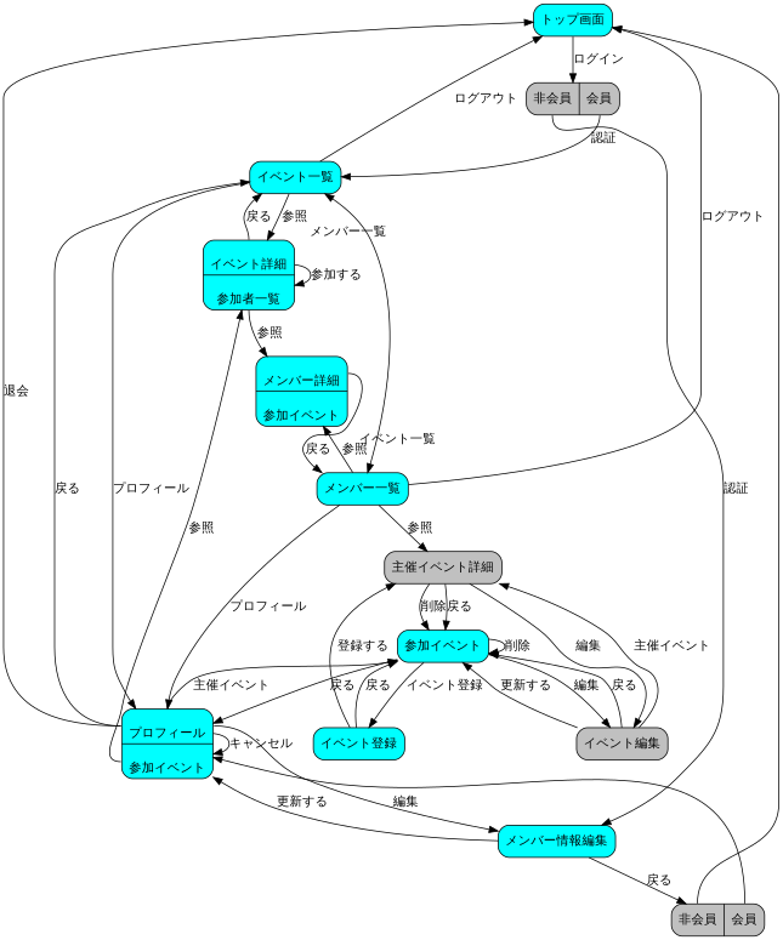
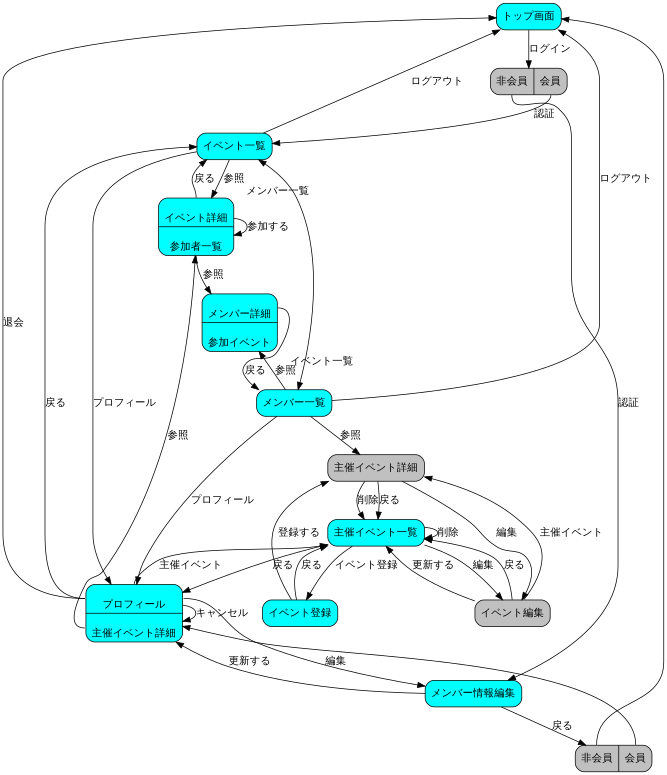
  digraph {
    fontname="Takaoゴシック"
    node [fillcolor=cyan fontname="Takaoゴシック" shape=Mrecord style=filled]
    edge [fontname="Takaoゴシック"]
    n1 [label="トップ画面"]
    n2 [fillcolor=gray label="<p_a>非会員|<p_b>会員"]
    n3 [label="イベント一覧"]
    n4 [label="メンバー情報編集"]
    n5 [label="メンバー一覧"]
-   n6 [label="{<p_m>\nプロフィール\n|<p_e>\n参加イベント\n}"]
+   n6 [label="{<p_m>\nプロフィール\n|<p_e>\n主催イベント詳細\n}"]
    n7 [label="{<p_e>\nイベント詳細\n|<p_m>\n参加者一覧\n}"]
    n8 [fillcolor=gray label="<p_a>非会員|<p_b>会員"]
    n9 [label="{<p_m>\nメンバー詳細\n|<p_e>\n参加イベント\n}"]
    n10 [fillcolor=gray label="主催イベント詳細"]
-   n11 [label="参加イベント"]
+   n11 [label="主催イベント一覧"]
    n12 [label="イベント登録"]
    n13 [fillcolor=gray label="イベント編集"]
    n1 -> n2 [label="ログイン"]
    n2 -> n3 [label="認証" tailport=p_b]
    n2 -> n4 [label="認証" tailport=p_a]
    n3 -> n1 [label="ログアウト"]
    n3 -> n5 [dir=both headlabel="イベント一覧" labeldistance=5 taillabel="メンバー一覧"]
    n3 -> n6 [label="プロフィール"]
    n3 -> n7 [label="参照"]
    n4 -> n6 [label="更新する"]
    n4 -> n8 [label="戻る"]
    n5 -> n1 [label="ログアウト"]
    n5 -> n6 [label="プロフィール"]
    n5 -> n9 [label="参照"]
    n5 -> n10 [label="参照"]
    n6 -> n1 [label="退会" tailport=p_m]
    n6 -> n3 [label="戻る" tailport=p_m]
    n6 -> n4 [label="編集" tailport=p_m]
    n6 -> n6 [label="キャンセル"]
    n6 -> n7 [label="参照" tailport=p_e]
    n6 -> n11 [label="主催イベント" tailport=p_m]
    n7 -> n3 [label="戻る" tailport=p_e]
    n7 -> n7 [label="参加する"]
    n7 -> n9 [label="参照" tailport=p_m]
    n8 -> n1 [tailport=p_a]
    n8 -> n6 [tailport=p_b]
    n9 -> n5 [label="戻る" tailport=p_m]
    n10 -> n11 [label="削除"]
    n10 -> n11 [label="戻る"]
    n10 -> n13 [label="編集"]
    n11 -> n6 [label="戻る"]
    n11 -> n11 [label="削除"]
    n11 -> n12 [label="イベント登録"]
    n11 -> n13 [label="編集"]
    n12 -> n10 [label="登録する"]
    n12 -> n11 [label="戻る"]
    n13 -> n10 [label="主催イベント"]
    n13 -> n11 [label="戻る"]
    n13 -> n11 [label="更新する"]
  }
